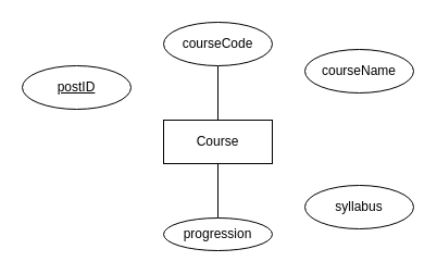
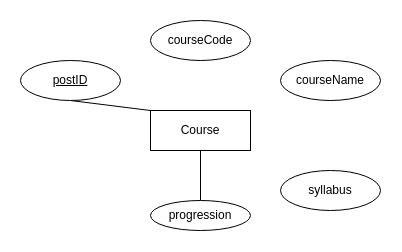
  <mxCell id="0" />
  <mxCell id="1" parent="0" />
+ <mxCell id="2" style="edgeStyle=none;html=1;entryX=0.5;entryY=1;entryDx=0;entryDy=0;endArrow=none;endFill=0;exitX=0;exitY=0;exitDx=0;exitDy=0;" edge="1" parent="1" source="3" target="4"><mxGeometry relative="1" as="geometry" /></mxCell>
  <mxCell id="3" value="Course" style="whiteSpace=wrap;html=1;align=center;" vertex="1" parent="1"><mxGeometry x="150" y="110" width="100" height="40" as="geometry" /></mxCell>
  <mxCell id="4" value="postID" style="ellipse;whiteSpace=wrap;html=1;align=center;fontStyle=4;" vertex="1" parent="1"><mxGeometry x="20" y="60" width="100" height="40" as="geometry" /></mxCell>
- <mxCell id="5" style="edgeStyle=none;html=1;entryX=0.5;entryY=0;entryDx=0;entryDy=0;endArrow=none;endFill=0;" edge="1" parent="1" source="6" target="3"><mxGeometry relative="1" as="geometry" /></mxCell>
  <mxCell id="6" value="courseCode" style="ellipse;whiteSpace=wrap;html=1;align=center;" vertex="1" parent="1"><mxGeometry x="150" y="20" width="100" height="40" as="geometry" /></mxCell>
  <mxCell id="7" value="syllabus" style="ellipse;whiteSpace=wrap;html=1;align=center;" vertex="1" parent="1"><mxGeometry x="280" y="170" width="100" height="40" as="geometry" /></mxCell>
  <mxCell id="8" style="edgeStyle=none;html=1;entryX=0.5;entryY=1;entryDx=0;entryDy=0;endArrow=none;endFill=0;" edge="1" parent="1" source="9" target="3"><mxGeometry relative="1" as="geometry"><mxPoint x="250" y="220" as="targetPoint" /></mxGeometry></mxCell>
  <mxCell id="9" value="progression" style="ellipse;whiteSpace=wrap;html=1;align=center;" vertex="1" parent="1"><mxGeometry x="150" y="200" width="100" height="30" as="geometry" /></mxCell>
- <mxCell id="10" value="courseName" style="ellipse;whiteSpace=wrap;html=1;align=center;" vertex="1" parent="1"><mxGeometry x="280" y="45" width="100" height="40" as="geometry" /></mxCell>
+ <mxCell id="10" value="courseName" style="ellipse;whiteSpace=wrap;html=1;align=center;" vertex="1" parent="1"><mxGeometry x="280" y="60" width="100" height="40" as="geometry" /></mxCell>
